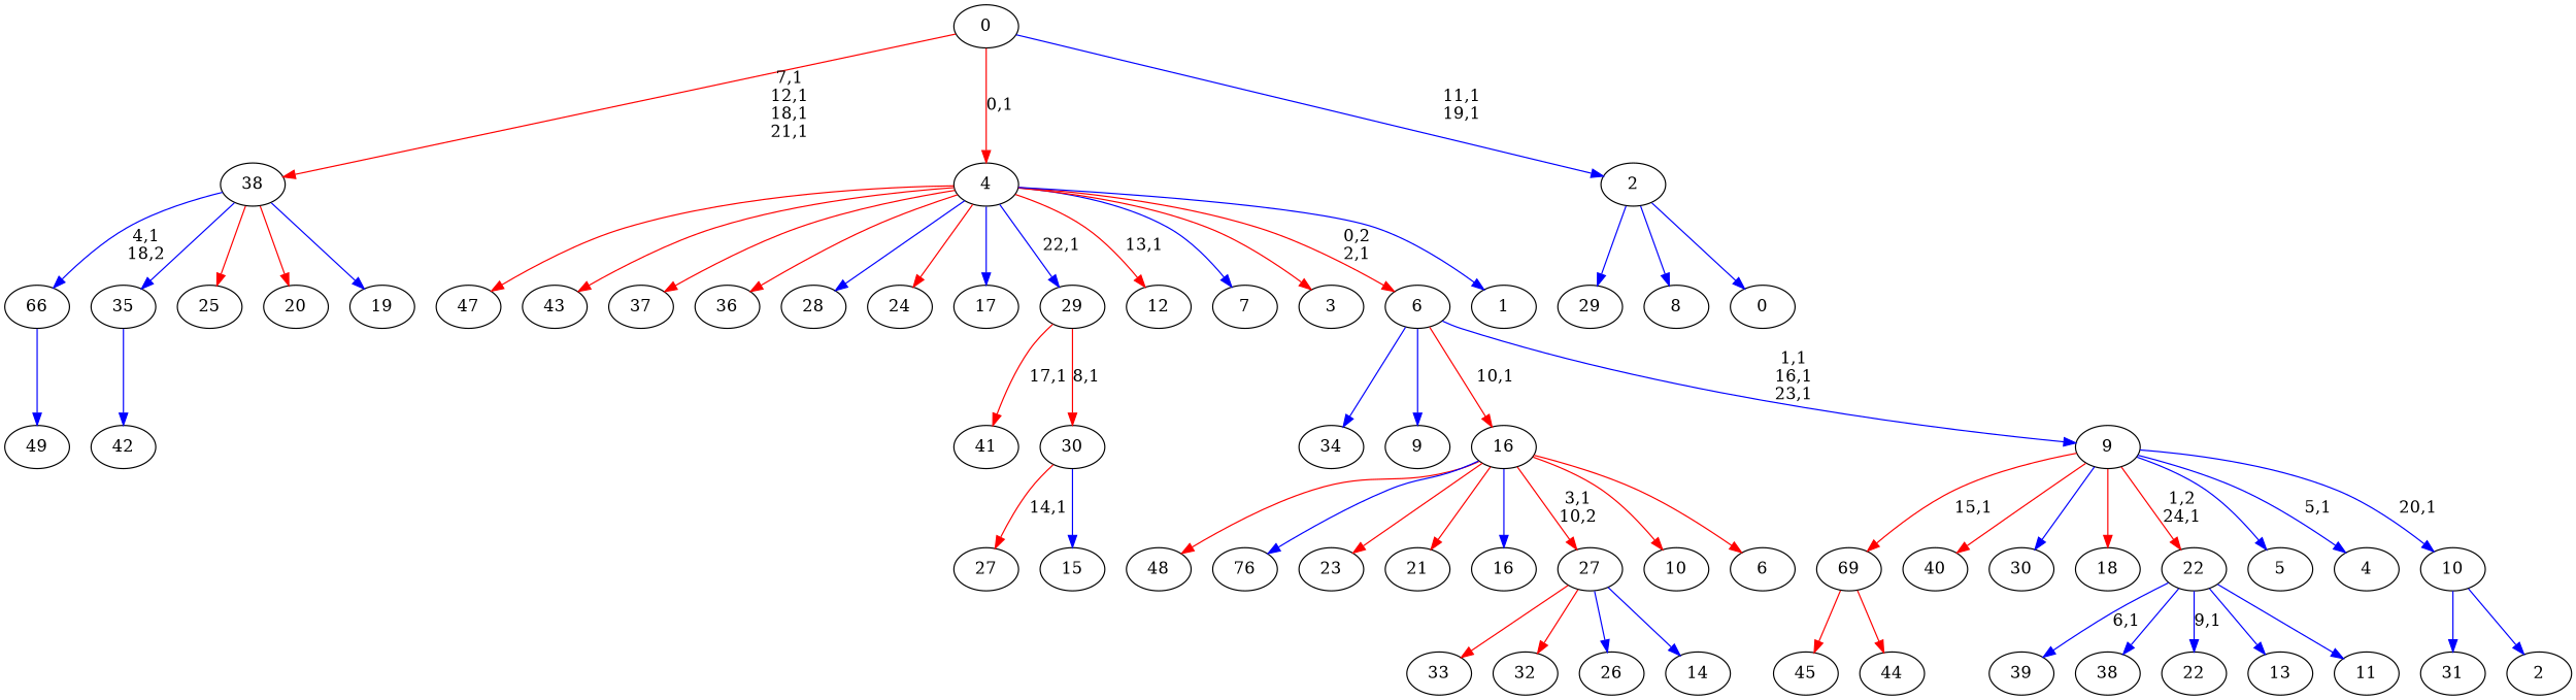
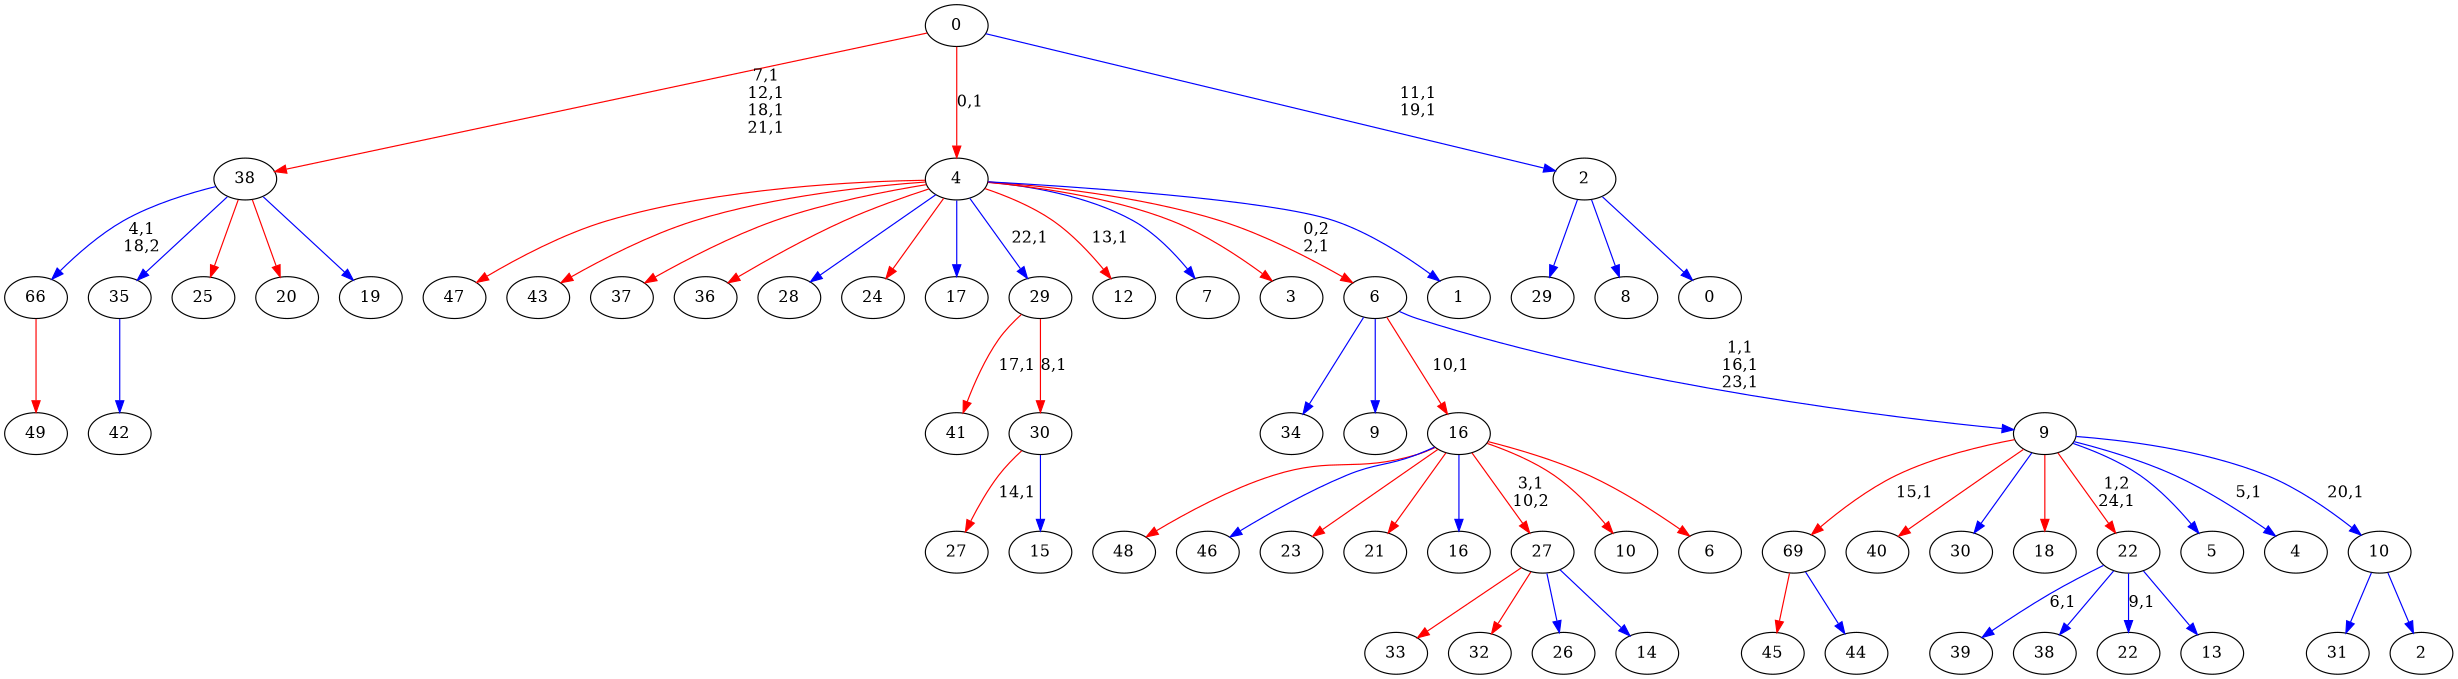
  digraph {
    edge [color=blue]
    n1 [label=49]
    n2 [label=48]
    n3 [label=47]
-   n4 [label=76]
+   n4 [label=46]
    n5 [label=45]
    n6 [label=44]
    69
    n8 [label=43]
    n9 [label=42]
    66
    n11 [label=41]
    n12 [label=40]
    n13 [label=39]
    n14 [label=38]
    n15 [label=37]
    n16 [label=36]
    n17 [label=35]
    n18 [label=34]
    n19 [label=33]
    n20 [label=32]
    n21 [label=31]
    n22 [label=30]
    n23 [label=29]
    n24 [label=28]
    n25 [label=27]
    n26 [label=26]
    n27 [label=25]
    n28 [label=24]
    n29 [label=23]
    n30 [label=22]
    n31 [label=21]
    n32 [label=20]
    n33 [label=19]
    38
    n35 [label=18]
    n36 [label=17]
    n37 [label=16]
    n38 [label=15]
    30
    29
    n41 [label=14]
    27
    n43 [label=13]
    n44 [label=12]
-   n45 [label=11]
    22
    n47 [label=10]
    n48 [label=9]
    n49 [label=8]
    n50 [label=7]
    n51 [label=6]
    16
    n53 [label=5]
    n54 [label=4]
    n55 [label=3]
    n56 [label=2]
    10
    9
    6
    n60 [label=1]
    4
    n62 [label=0]
    2
    0
    69 -> n5 [color=red]
-   69 -> n6 [color=red]
-   66 -> n1
+   69 -> n6
+   66 -> n1 [color=red]
    n17 -> n9
    38 -> 66 [label="4,1\n18,2"]
    38 -> n17
    38 -> n27 [color=red]
    38 -> n32 [color=red]
    38 -> n33
    30 -> n25 [color=red label="14,1"]
    30 -> n38
    29 -> n11 [color=red label="17,1"]
    29 -> 30 [color=red label="8,1"]
    27 -> n19 [color=red]
    27 -> n20 [color=red]
    27 -> n26
    27 -> n41
    22 -> n13 [label="6,1"]
    22 -> n14
    22 -> n30 [label="9,1"]
    22 -> n43
-   22 -> n45
    16 -> n2 [color=red]
    16 -> n4
    16 -> n29 [color=red]
    16 -> n31 [color=red]
    16 -> n37
    16 -> 27 [color=red label="3,1\n10,2"]
    16 -> n47 [color=red]
    16 -> n51 [color=red]
    10 -> n21
    10 -> n56
    9 -> 69 [color=red label="15,1"]
    9 -> n12 [color=red]
    9 -> n22
    9 -> n35 [color=red]
    9 -> 22 [color=red label="1,2\n24,1"]
    9 -> n53
    9 -> n54 [label="5,1"]
    9 -> 10 [label="20,1"]
    6 -> n18
    6 -> n48
    6 -> 16 [color=red label="10,1"]
    6 -> 9 [label="1,1\n16,1\n23,1"]
    4 -> n3 [color=red]
    4 -> n8 [color=red]
    4 -> n15 [color=red]
    4 -> n16 [color=red]
    4 -> n24
    4 -> n28 [color=red]
    4 -> n36
    4 -> 29 [label="22,1"]
    4 -> n44 [color=red label="13,1"]
    4 -> n50
    4 -> n55 [color=red]
    4 -> 6 [color=red label="0,2\n2,1"]
    4 -> n60
    2 -> n23
    2 -> n49
    2 -> n62
    0 -> 38 [color=red label="7,1\n12,1\n18,1\n21,1"]
    0 -> 4 [color=red label="0,1"]
    0 -> 2 [label="11,1\n19,1"]
  }
